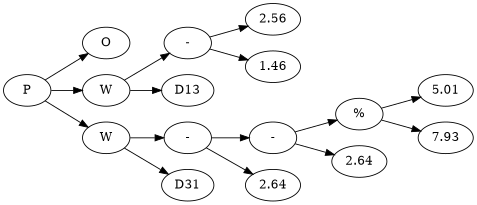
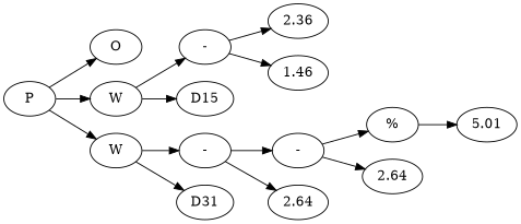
  digraph {
    rankdir=LR
    n1 [label=O]
    n2 [label=P]
    n3 [label=W]
    n4 [label=W]
    n5 [label="-"]
-   n6 [label=D13]
+   n6 [label=D15]
    n7 [label="-"]
    n8 [label=D31]
-   n9 [label=2.56]
+   n9 [label=2.36]
    n10 [label=1.46]
    n11 [label="-"]
    n12 [label=2.64]
    n13 [label="%"]
    n14 [label=2.64]
    n15 [label=5.01]
-   n16 [label=7.93]
    n2 -> n1
    n2 -> n3
    n2 -> n4
    n3 -> n5
    n3 -> n6
    n4 -> n7
    n4 -> n8
    n5 -> n9
    n5 -> n10
    n7 -> n11
    n7 -> n12
    n11 -> n13
    n11 -> n14
    n13 -> n15
-   n13 -> n16
  }
